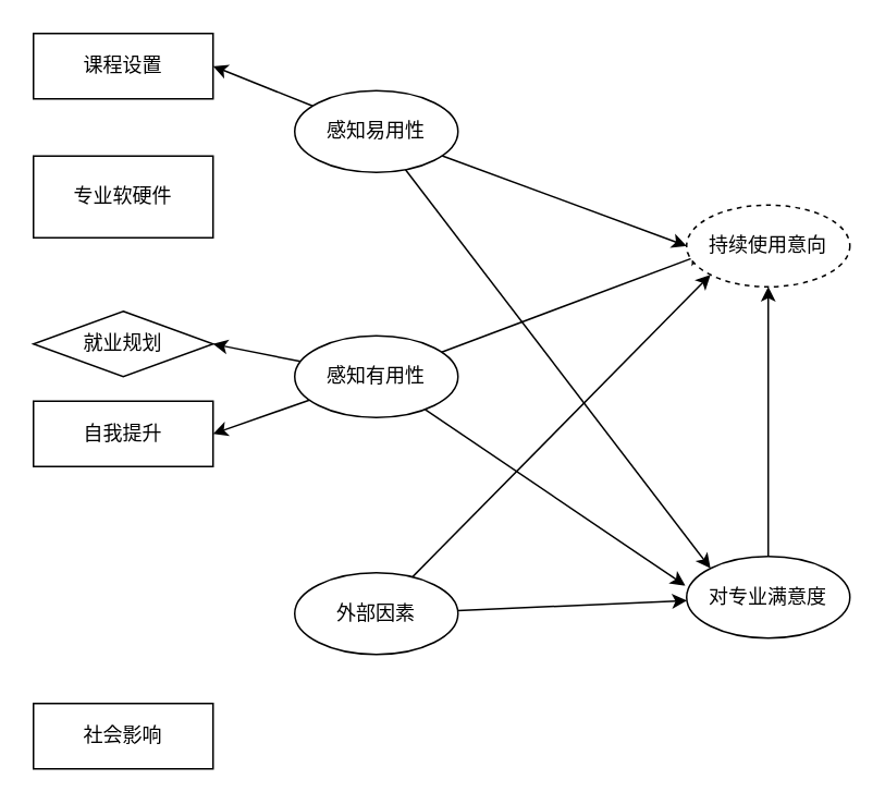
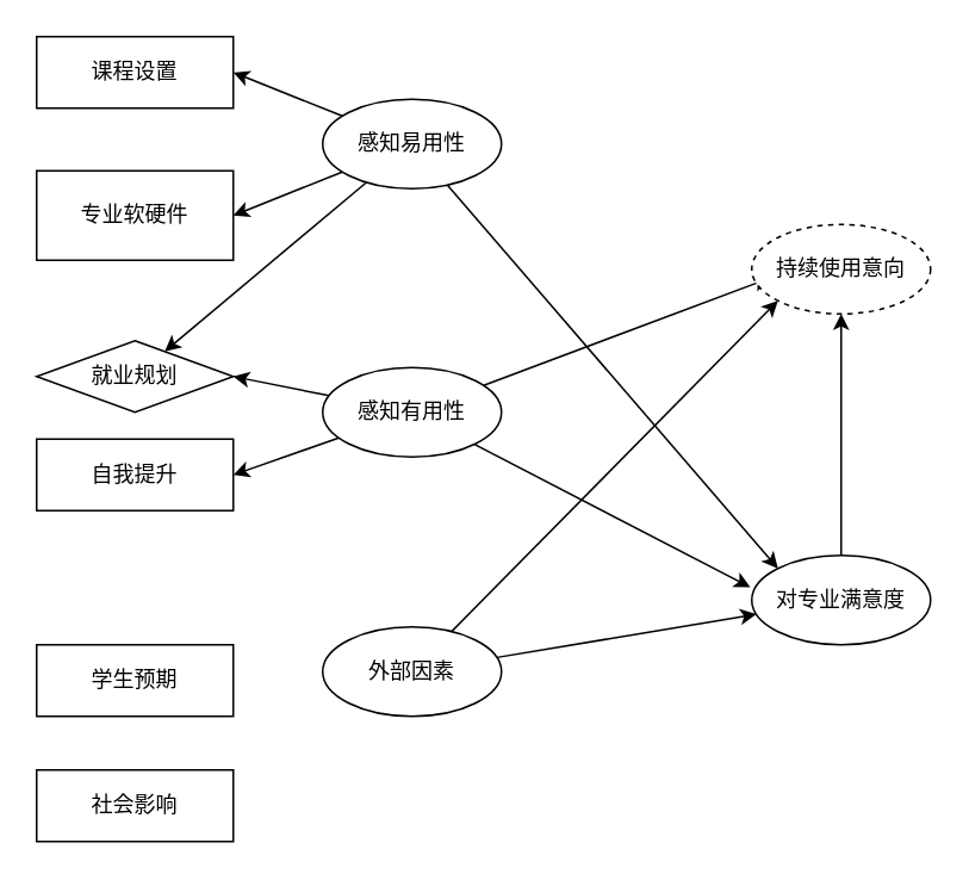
  <mxCell id="0" />
  <mxCell id="1" parent="0" />
- <mxCell id="2" style="rounded=0;orthogonalLoop=1;jettySize=auto;html=1;entryX=0;entryY=0.5;entryDx=0;entryDy=0;" edge="1" parent="1" source="6" target="22"><mxGeometry relative="1" as="geometry" /></mxCell>
+ <mxCell id="2" style="rounded=0;orthogonalLoop=1;jettySize=auto;html=1;" edge="1" parent="1" source="6" target="17"><mxGeometry relative="1" as="geometry" /></mxCell>
  <mxCell id="3" style="edgeStyle=none;rounded=0;orthogonalLoop=1;jettySize=auto;html=1;entryX=0;entryY=0;entryDx=0;entryDy=0;" edge="1" parent="1" source="6" target="16"><mxGeometry relative="1" as="geometry" /></mxCell>
  <mxCell id="4" style="edgeStyle=none;rounded=0;orthogonalLoop=1;jettySize=auto;html=1;entryX=1;entryY=0.5;entryDx=0;entryDy=0;" edge="1" parent="1" source="6" target="18"><mxGeometry relative="1" as="geometry" /></mxCell>
+ <mxCell id="5" style="edgeStyle=none;rounded=0;orthogonalLoop=1;jettySize=auto;html=1;entryX=1;entryY=0.5;entryDx=0;entryDy=0;" edge="1" parent="1" source="6" target="19"><mxGeometry relative="1" as="geometry" /></mxCell>
  <mxCell id="6" value="感知易用性" style="ellipse;whiteSpace=wrap;html=1;" parent="1" vertex="1"><mxGeometry x="180" y="55" width="100" height="50" as="geometry" /></mxCell>
  <mxCell id="7" style="edgeStyle=none;rounded=0;orthogonalLoop=1;jettySize=auto;html=1;entryX=0.1;entryY=0.6;entryDx=0;entryDy=0;entryPerimeter=0;" edge="1" parent="1" source="11" target="22"><mxGeometry relative="1" as="geometry" /></mxCell>
  <mxCell id="8" style="edgeStyle=none;rounded=0;orthogonalLoop=1;jettySize=auto;html=1;entryX=-0.008;entryY=0.358;entryDx=0;entryDy=0;entryPerimeter=0;" edge="1" parent="1" source="11" target="16"><mxGeometry relative="1" as="geometry" /></mxCell>
  <mxCell id="9" style="edgeStyle=none;rounded=0;orthogonalLoop=1;jettySize=auto;html=1;entryX=1;entryY=0.5;entryDx=0;entryDy=0;" edge="1" parent="1" source="11" target="17"><mxGeometry relative="1" as="geometry" /></mxCell>
  <mxCell id="10" style="edgeStyle=none;rounded=0;orthogonalLoop=1;jettySize=auto;html=1;entryX=1;entryY=0.5;entryDx=0;entryDy=0;" edge="1" parent="1" source="11" target="20"><mxGeometry relative="1" as="geometry" /></mxCell>
  <mxCell id="11" value="感知有用性" style="ellipse;whiteSpace=wrap;html=1;" parent="1" vertex="1"><mxGeometry x="180" y="205" width="100" height="50" as="geometry" /></mxCell>
  <mxCell id="12" style="edgeStyle=none;rounded=0;orthogonalLoop=1;jettySize=auto;html=1;entryX=0;entryY=1;entryDx=0;entryDy=0;" edge="1" parent="1" source="14" target="22"><mxGeometry relative="1" as="geometry" /></mxCell>
  <mxCell id="13" style="edgeStyle=none;rounded=0;orthogonalLoop=1;jettySize=auto;html=1;" edge="1" parent="1" source="14" target="16"><mxGeometry relative="1" as="geometry" /></mxCell>
  <mxCell id="14" value="外部因素" style="ellipse;whiteSpace=wrap;html=1;" parent="1" vertex="1"><mxGeometry x="180" y="350" width="100" height="50" as="geometry" /></mxCell>
  <mxCell id="15" style="edgeStyle=none;rounded=0;orthogonalLoop=1;jettySize=auto;html=1;" edge="1" parent="1" source="16" target="22"><mxGeometry relative="1" as="geometry" /></mxCell>
- <mxCell id="16" value="对专业满意度" style="ellipse;whiteSpace=wrap;html=1;" parent="1" vertex="1"><mxGeometry x="420" y="340" width="100" height="50" as="geometry" /></mxCell>
+ <mxCell id="16" value="对专业满意度" style="ellipse;whiteSpace=wrap;html=1;" parent="1" vertex="1"><mxGeometry x="420" y="310" width="100" height="50" as="geometry" /></mxCell>
  <mxCell id="17" value="就业规划" style="rhombus;whiteSpace=wrap;html=1;" parent="1" vertex="1"><mxGeometry x="20" y="190" width="110" height="40" as="geometry" /></mxCell>
  <mxCell id="18" value="课程设置" style="rounded=0;whiteSpace=wrap;html=1;" parent="1" vertex="1"><mxGeometry x="20" y="20" width="110" height="40" as="geometry" /></mxCell>
  <mxCell id="19" value="专业软硬件" style="rounded=0;whiteSpace=wrap;html=1;" parent="1" vertex="1"><mxGeometry x="20" y="95" width="110" height="50" as="geometry" /></mxCell>
  <mxCell id="20" value="自我提升" style="rounded=0;whiteSpace=wrap;html=1;" parent="1" vertex="1"><mxGeometry x="20" y="245" width="110" height="40" as="geometry" /></mxCell>
+ <mxCell id="21" value="学生预期" style="rounded=0;whiteSpace=wrap;html=1;" parent="1" vertex="1"><mxGeometry x="20" y="360" width="110" height="40" as="geometry" /></mxCell>
  <mxCell id="22" value="持续使用意向" style="ellipse;whiteSpace=wrap;html=1;dashed=1;" parent="1" vertex="1"><mxGeometry x="420" y="125" width="100" height="50" as="geometry" /></mxCell>
  <mxCell id="23" value="社会影响" style="rounded=0;whiteSpace=wrap;html=1;" parent="1" vertex="1"><mxGeometry x="20" y="430" width="110" height="40" as="geometry" /></mxCell>
